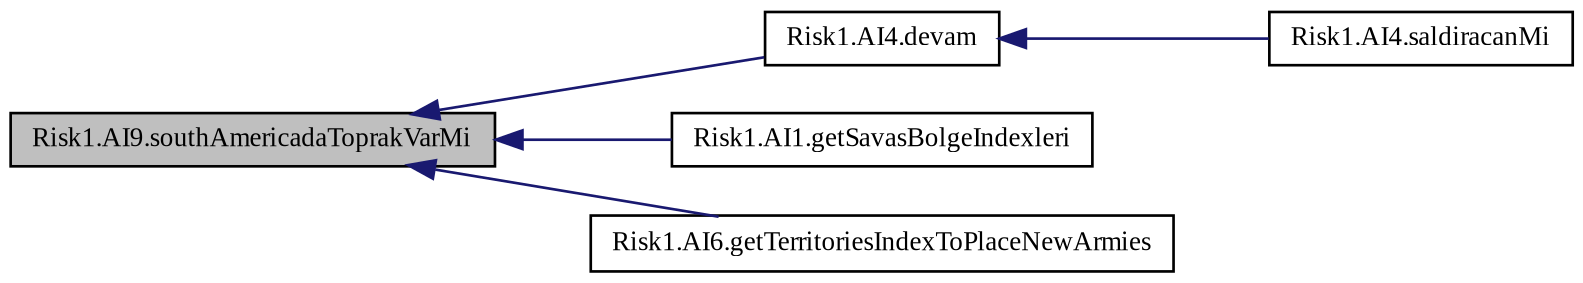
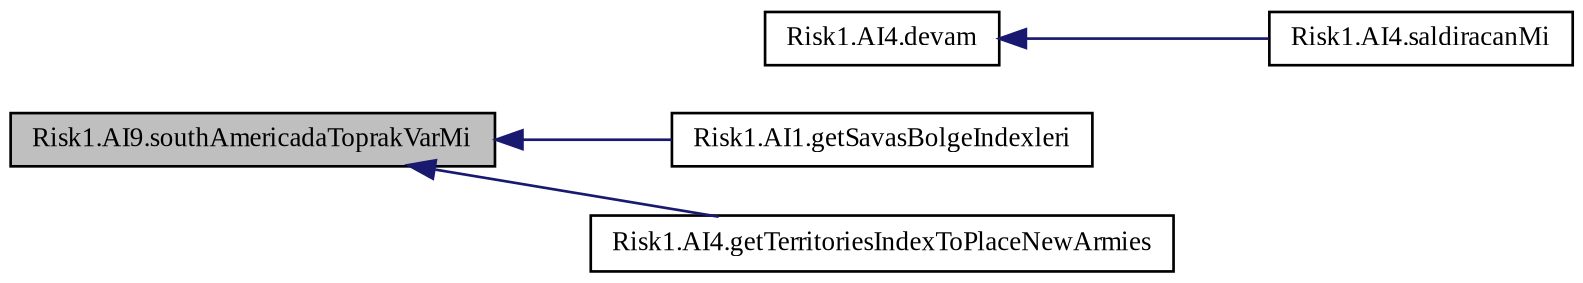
  digraph {
    fontname="Liberation Serif"
    rankdir=LR
    node [color=black fontname="Liberation Serif" fontsize=10 shape=record]
    edge [color=midnightblue dir=back fontname="Liberation Serif" fontsize=10 labelfontname=FreeSans labelfontsize=10 style=solid]
    n1 [fillcolor=grey75 fontcolor=black height=0.2 label="Risk1.AI9.southAmericadaToprakVarMi" style=filled width=0.4]
    n2 [height=0.2 label="Risk1.AI4.devam" width=0.4]
    n3 [height=0.2 label="Risk1.AI1.getSavasBolgeIndexleri" width=0.4]
-   n4 [height=0.2 label="Risk1.AI6.getTerritoriesIndexToPlaceNewArmies" width=0.4]
+   n4 [height=0.2 label="Risk1.AI4.getTerritoriesIndexToPlaceNewArmies" width=0.4]
    n5 [height=0.2 label="Risk1.AI4.saldiracanMi" width=0.4]
-   n1 -> n2
    n1 -> n3
    n1 -> n4
    n2 -> n5
  }
